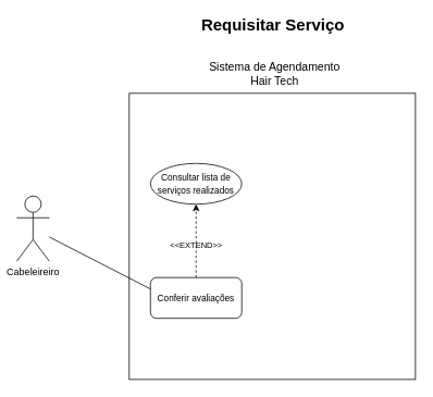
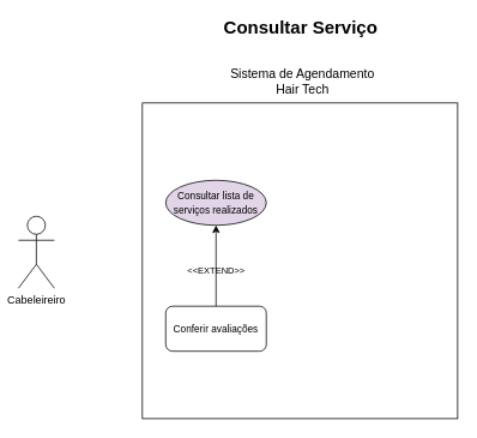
  <mxCell id="0" />
  <mxCell id="1" parent="0" />
  <mxCell id="2" value="" style="whiteSpace=wrap;html=1;aspect=fixed;" parent="1" vertex="1"><mxGeometry x="158" y="114" width="351" height="351" as="geometry" /></mxCell>
  <mxCell id="3" value="Cabeleireiro" style="shape=umlActor;verticalLabelPosition=bottom;verticalAlign=top;html=1;outlineConnect=0;" parent="1" vertex="1"><mxGeometry x="20" y="240" width="40" height="80" as="geometry" /></mxCell>
  <mxCell id="4" value="&lt;font style=&quot;font-size: 14px&quot;&gt;Sistema de Agendamento Hair Tech&lt;/font&gt;" style="text;html=1;strokeColor=none;fillColor=none;align=center;verticalAlign=middle;whiteSpace=wrap;rounded=0;" parent="1" vertex="1"><mxGeometry x="253" y="80" width="167" height="20" as="geometry" /></mxCell>
- <mxCell id="5" value="&lt;b&gt;&lt;font style=&quot;font-size: 20px&quot;&gt;Requisitar Serviço&lt;/font&gt;&lt;/b&gt;" style="text;html=1;align=center;verticalAlign=middle;resizable=0;points=[];autosize=1;strokeColor=none;" parent="1" vertex="1"><mxGeometry x="239" y="20" width="190" height="20" as="geometry" /></mxCell>
- <mxCell id="6" style="edgeStyle=orthogonalEdgeStyle;rounded=0;orthogonalLoop=1;jettySize=auto;html=1;dashed=1;" parent="1" source="8" target="9" edge="1"><mxGeometry relative="1" as="geometry"><mxPoint x="208" y="300" as="targetPoint" /></mxGeometry></mxCell>
- <mxCell id="7" style="rounded=0;orthogonalLoop=1;jettySize=auto;html=1;endArrow=none;endFill=0;exitX=0.025;exitY=0.309;exitDx=0;exitDy=0;exitPerimeter=0;" parent="1" source="8" target="3" edge="1"><mxGeometry relative="1" as="geometry" /></mxCell>
+ <mxCell id="5" value="&lt;b&gt;&lt;font style=&quot;font-size: 20px&quot;&gt;Consultar Serviço&lt;/font&gt;&lt;/b&gt;" style="text;html=1;align=center;verticalAlign=middle;resizable=0;points=[];autosize=1;strokeColor=none;" parent="1" vertex="1"><mxGeometry x="239" y="20" width="190" height="20" as="geometry" /></mxCell>
+ <mxCell id="6" style="edgeStyle=orthogonalEdgeStyle;rounded=0;orthogonalLoop=1;jettySize=auto;html=1;" parent="1" source="8" target="9" edge="1"><mxGeometry relative="1" as="geometry"><mxPoint x="208" y="300" as="targetPoint" /></mxGeometry></mxCell>
  <mxCell id="8" value="&lt;font style=&quot;font-size: 11px&quot;&gt;Conferir avaliações&lt;/font&gt;" style="whiteSpace=wrap;html=1;rounded=1;" parent="1" vertex="1"><mxGeometry x="184" y="340" width="112" height="50" as="geometry" /></mxCell>
- <mxCell id="9" value="&lt;span style=&quot;font-size: 11px&quot;&gt;Consultar lista de serviços realizados&lt;/span&gt;" style="ellipse;whiteSpace=wrap;html=1;" parent="1" vertex="1"><mxGeometry x="184" y="200" width="112" height="50" as="geometry" /></mxCell>
+ <mxCell id="9" value="&lt;span style=&quot;font-size: 11px&quot;&gt;Consultar lista de serviços realizados&lt;/span&gt;" style="ellipse;whiteSpace=wrap;html=1;fillColor=#e1d5e7;" parent="1" vertex="1"><mxGeometry x="184" y="200" width="112" height="50" as="geometry" /></mxCell>
  <mxCell id="10" value="&lt;font style=&quot;font-size: 10px&quot;&gt;&amp;lt;&amp;lt;EXTEND&amp;gt;&amp;gt;&lt;/font&gt;" style="text;html=1;align=center;verticalAlign=middle;resizable=0;points=[];autosize=1;strokeColor=none;" parent="1" vertex="1"><mxGeometry x="200" y="290" width="80" height="20" as="geometry" /></mxCell>
